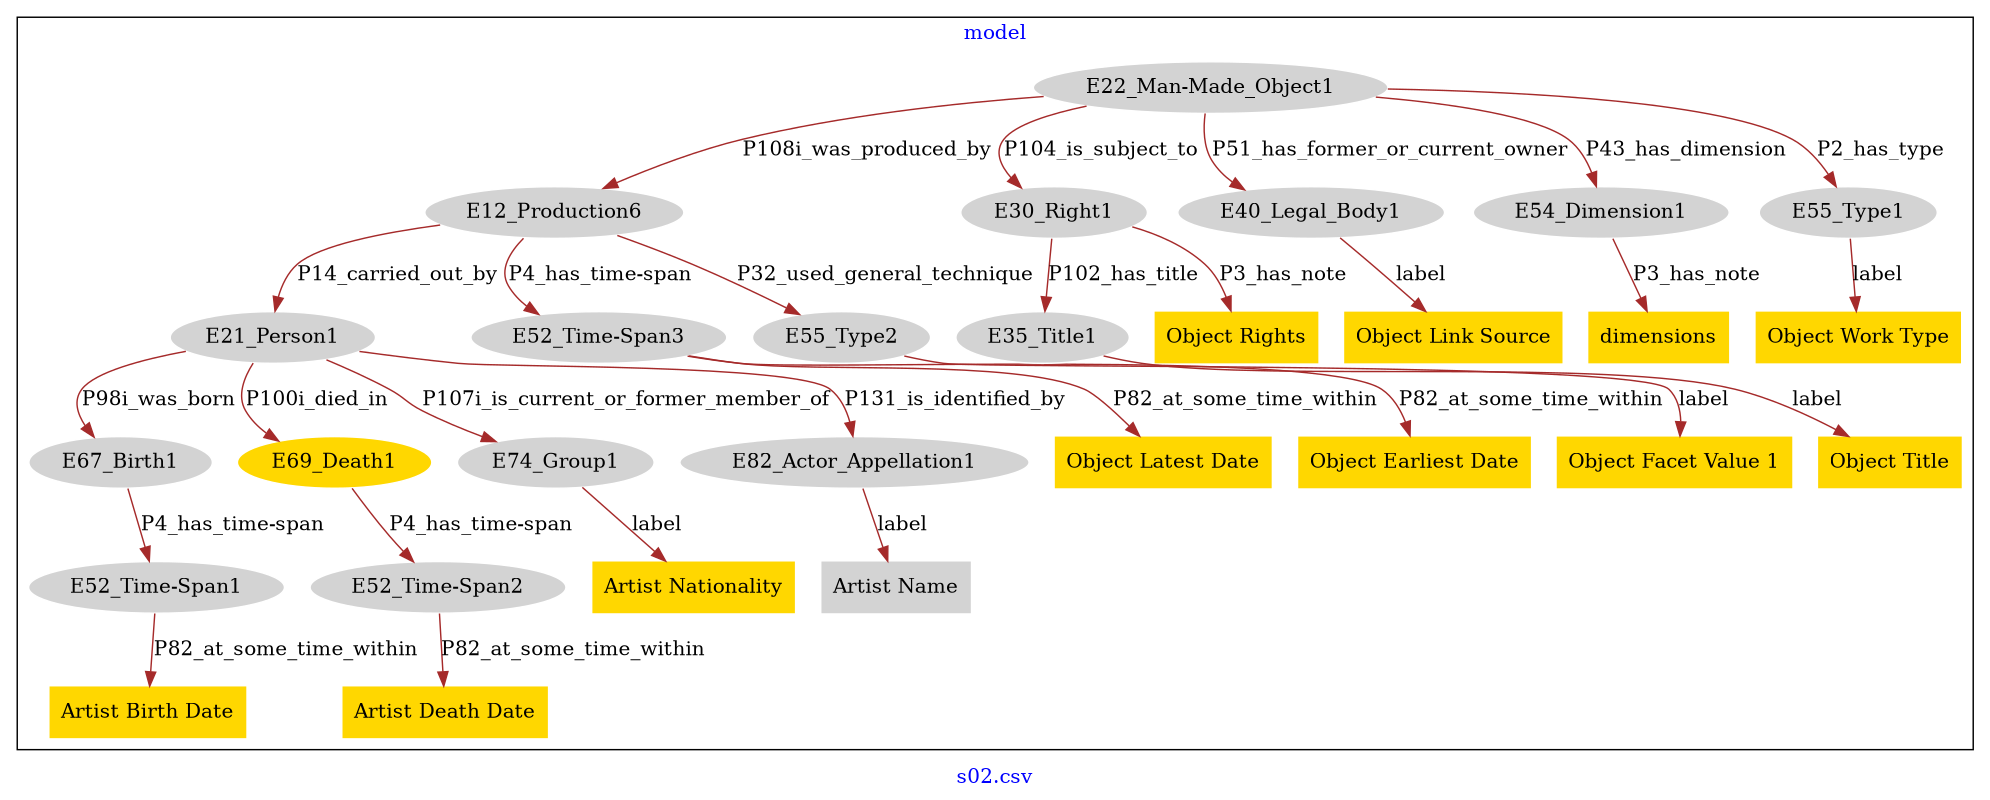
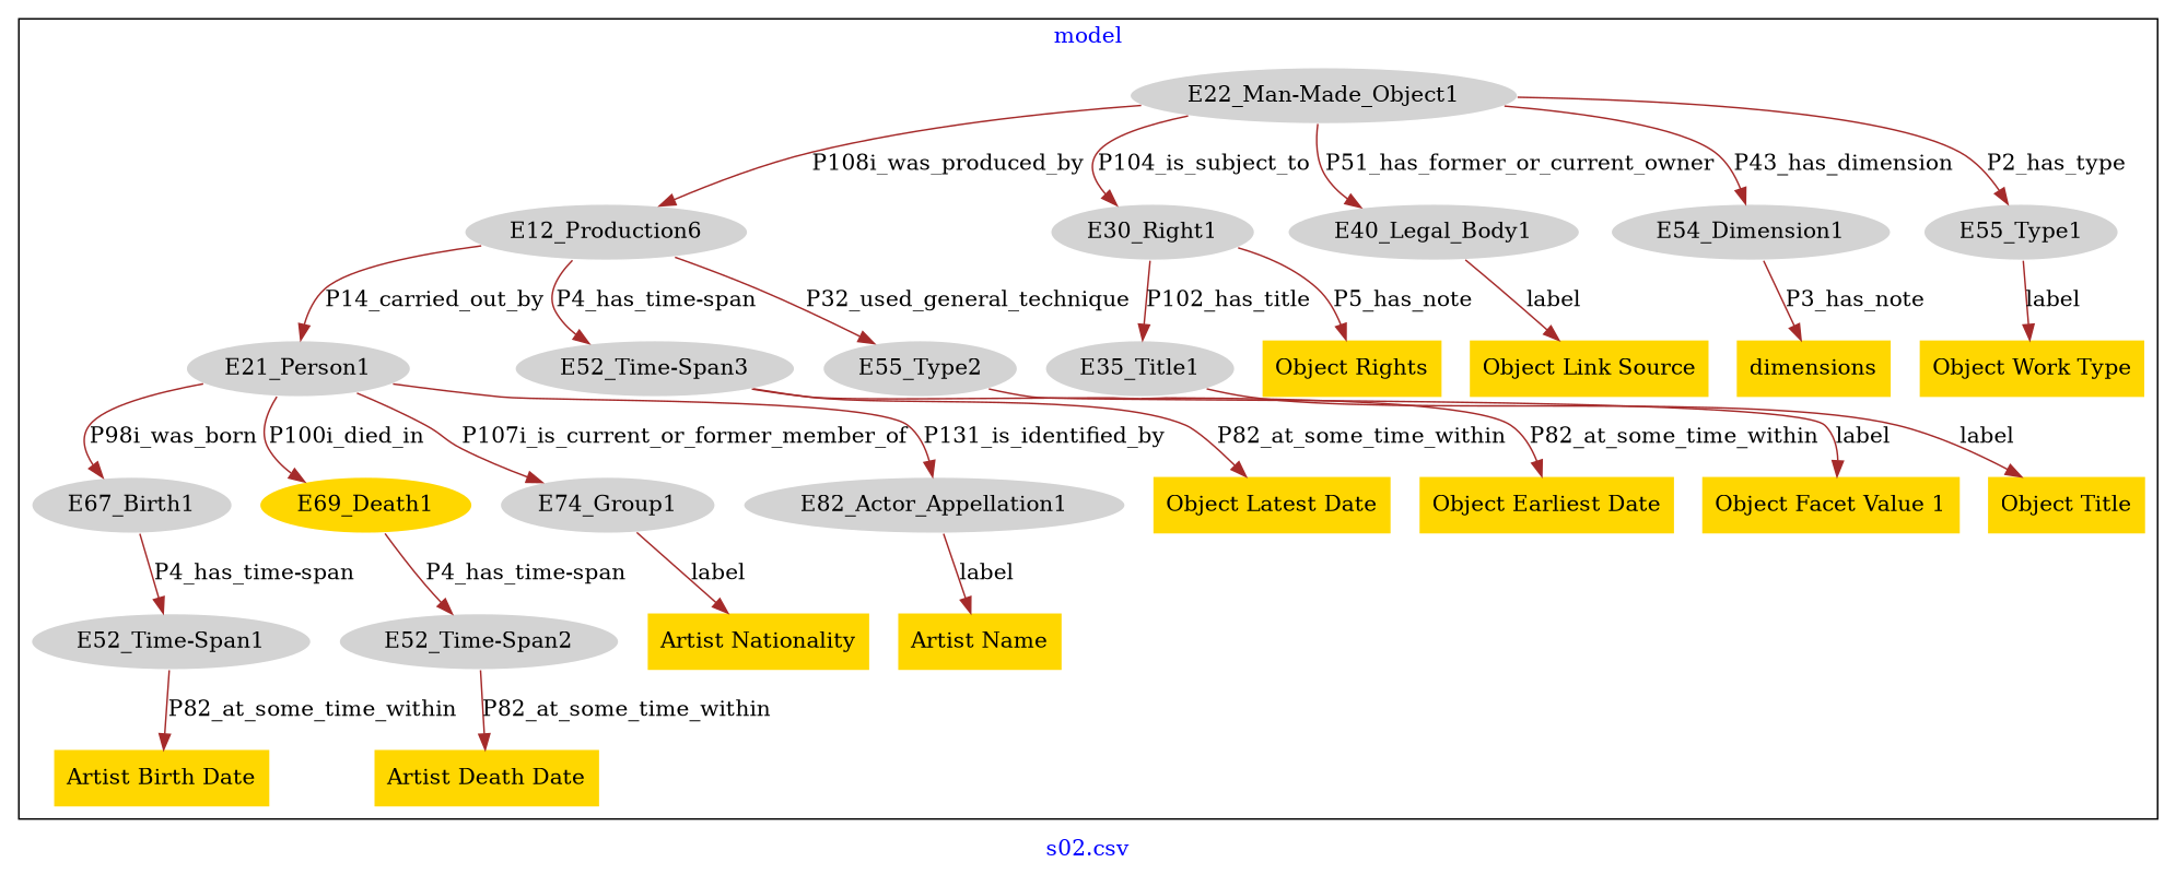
  digraph {
    fontcolor=blue
    label="s02.csv"
    remincross=true
    node [color=white fillcolor=lightgray style=filled]
    edge [color=brown fontcolor=black]
    n1 [label=E12_Production6]
    n2 [label=E21_Person1]
    n3 [label="E52_Time-Span3"]
    n4 [label=E55_Type2]
    n5 [label=E67_Birth1]
    n6 [fillcolor=gold label=E69_Death1]
    n7 [label=E74_Group1]
    n8 [label=E82_Actor_Appellation1]
    n9 [label="E22_Man-Made_Object1"]
    n10 [label=E30_Right1]
    n11 [label=E35_Title1]
    n12 [label=E40_Legal_Body1]
    n13 [label=E54_Dimension1]
    n14 [label=E55_Type1]
    n15 [label="E52_Time-Span1"]
    n16 [label="E52_Time-Span2"]
    n17 [fillcolor=gold label="Object Title" shape=plaintext color=""]
    n18 [fillcolor=gold label=dimensions shape=plaintext color=""]
    n19 [fillcolor=gold label="Object Link Source" shape=plaintext color=""]
    n20 [fillcolor=gold label="Object Facet Value 1" shape=plaintext color=""]
    n21 [fillcolor=gold label="Object Rights" shape=plaintext color=""]
    n22 [fillcolor=gold label="Object Latest Date" shape=plaintext color=""]
    n23 [fillcolor=gold label="Object Earliest Date" shape=plaintext color=""]
    n24 [fillcolor=gold label="Artist Nationality" shape=plaintext color=""]
    n25 [fillcolor=gold label="Artist Death Date" shape=plaintext color=""]
    n26 [fillcolor=gold label="Artist Birth Date" shape=plaintext color=""]
-   n27 [label="Artist Name" shape=plaintext color=""]
+   n27 [fillcolor=gold label="Artist Name" shape=plaintext color=""]
    n28 [fillcolor=gold label="Object Work Type" shape=plaintext color=""]
    subgraph cluster_1 {
      label=model
      n1
      n2
      n3
      n4
      n5
      n6
      n7
      n8
      n9
      n10
      n11
      n12
      n13
      n14
      n15
      n16
      n17
      n18
      n19
      n20
      n21
      n22
      n23
      n24
      n25
      n26
      n27
      n28
    }
    n1 -> n2 [label=P14_carried_out_by]
    n1 -> n3 [label="P4_has_time-span"]
    n1 -> n4 [label=P32_used_general_technique]
    n2 -> n5 [label=P98i_was_born]
    n2 -> n6 [label=P100i_died_in]
    n2 -> n7 [label=P107i_is_current_or_former_member_of]
    n2 -> n8 [label=P131_is_identified_by]
    n3 -> n22 [label=P82_at_some_time_within]
    n3 -> n23 [label=P82_at_some_time_within]
    n4 -> n20 [label=label]
    n5 -> n15 [label="P4_has_time-span"]
    n6 -> n16 [label="P4_has_time-span"]
    n7 -> n24 [label=label]
    n8 -> n27 [label=label]
    n9 -> n1 [label=P108i_was_produced_by]
    n9 -> n10 [label=P104_is_subject_to]
    n9 -> n12 [label=P51_has_former_or_current_owner]
    n9 -> n13 [label=P43_has_dimension]
    n9 -> n14 [label=P2_has_type]
    n10 -> n11 [label=P102_has_title]
-   n10 -> n21 [label=P3_has_note]
+   n10 -> n21 [label=P5_has_note]
    n11 -> n17 [label=label]
    n12 -> n19 [label=label]
    n13 -> n18 [label=P3_has_note]
    n14 -> n28 [label=label]
    n15 -> n26 [label=P82_at_some_time_within]
    n16 -> n25 [label=P82_at_some_time_within]
  }
